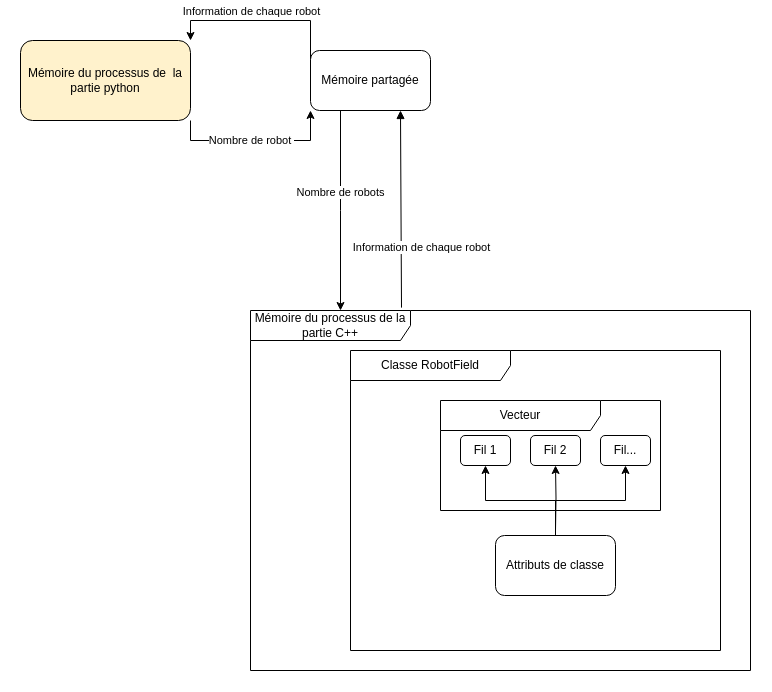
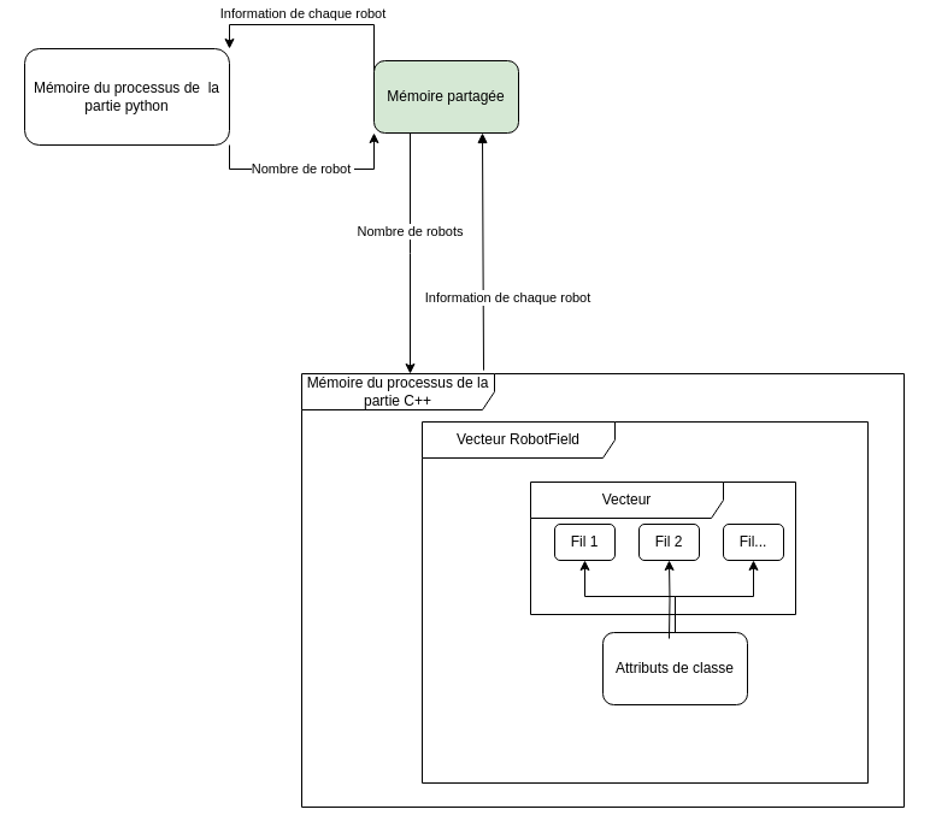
  <mxCell id="0" />
  <mxCell id="1" parent="0" />
  <mxCell id="2" value="Mémoire du processus de la partie C++" style="shape=umlFrame;whiteSpace=wrap;html=1;pointerEvents=0;recursiveResize=0;container=1;collapsible=0;width=160;" vertex="1" parent="1"><mxGeometry x="250" y="310" width="500" height="360" as="geometry" /></mxCell>
  <mxCell id="3" value="Fil 1" style="rounded=1;whiteSpace=wrap;html=1;" vertex="1" parent="2"><mxGeometry x="210" y="125" width="50" height="30" as="geometry" /></mxCell>
  <mxCell id="4" value="Fil 2" style="rounded=1;whiteSpace=wrap;html=1;" vertex="1" parent="2"><mxGeometry x="280" y="125" width="50" height="30" as="geometry" /></mxCell>
  <mxCell id="5" value="Fil..." style="rounded=1;whiteSpace=wrap;html=1;" vertex="1" parent="2"><mxGeometry x="350" y="125" width="50" height="30" as="geometry" /></mxCell>
  <mxCell id="6" value="Vecteur" style="shape=umlFrame;whiteSpace=wrap;html=1;pointerEvents=0;recursiveResize=0;container=1;collapsible=0;width=160;" vertex="1" parent="2"><mxGeometry x="190" y="90" width="220" height="110" as="geometry" /></mxCell>
- <mxCell id="7" value="Classe RobotField" style="shape=umlFrame;whiteSpace=wrap;html=1;pointerEvents=0;recursiveResize=0;container=1;collapsible=0;width=160;" vertex="1" parent="2"><mxGeometry x="100" y="40" width="370" height="300" as="geometry" /></mxCell>
- <mxCell id="8" value="Attributs de classe" style="rounded=1;whiteSpace=wrap;html=1;" vertex="1" parent="7"><mxGeometry x="145" y="185" width="120" height="60" as="geometry" /></mxCell>
+ <mxCell id="7" value="Vecteur RobotField" style="shape=umlFrame;whiteSpace=wrap;html=1;pointerEvents=0;recursiveResize=0;container=1;collapsible=0;width=160;" vertex="1" parent="2"><mxGeometry x="100" y="40" width="370" height="300" as="geometry" /></mxCell>
+ <mxCell id="8" value="Attributs de classe" style="rounded=1;whiteSpace=wrap;html=1;" vertex="1" parent="7"><mxGeometry x="150" y="175" width="120" height="60" as="geometry" /></mxCell>
  <mxCell id="9" value="" style="edgeStyle=orthogonalEdgeStyle;rounded=0;orthogonalLoop=1;jettySize=auto;html=1;entryX=0.5;entryY=1;entryDx=0;entryDy=0;" edge="1" parent="2" source="8" target="3"><mxGeometry relative="1" as="geometry" /></mxCell>
  <mxCell id="10" style="edgeStyle=orthogonalEdgeStyle;rounded=0;orthogonalLoop=1;jettySize=auto;html=1;entryX=0.5;entryY=1;entryDx=0;entryDy=0;" edge="1" parent="2" target="4"><mxGeometry relative="1" as="geometry"><mxPoint x="305" y="220" as="sourcePoint" /></mxGeometry></mxCell>
  <mxCell id="11" style="edgeStyle=orthogonalEdgeStyle;rounded=0;orthogonalLoop=1;jettySize=auto;html=1;exitX=0.5;exitY=0;exitDx=0;exitDy=0;entryX=0.5;entryY=1;entryDx=0;entryDy=0;" edge="1" parent="2" source="8" target="5"><mxGeometry relative="1" as="geometry" /></mxCell>
  <mxCell id="12" style="edgeStyle=orthogonalEdgeStyle;rounded=0;orthogonalLoop=1;jettySize=auto;html=1;exitX=1;exitY=1;exitDx=0;exitDy=0;entryX=0;entryY=1;entryDx=0;entryDy=0;" edge="1" parent="1" source="14" target="17"><mxGeometry relative="1" as="geometry" /></mxCell>
  <mxCell id="13" value="Nombre de robot&amp;nbsp;" style="edgeLabel;html=1;align=center;verticalAlign=middle;resizable=0;points=[];" vertex="1" connectable="0" parent="12"><mxGeometry x="-0.318" y="1" relative="1" as="geometry"><mxPoint x="22" as="offset" /></mxGeometry></mxCell>
- <mxCell id="14" value="Mémoire du processus de&amp;nbsp; la partie python" style="rounded=1;whiteSpace=wrap;html=1;fillColor=#fff2cc;" vertex="1" parent="1"><mxGeometry x="20" y="40" width="170" height="80" as="geometry" /></mxCell>
+ <mxCell id="14" value="Mémoire du processus de&amp;nbsp; la partie python" style="rounded=1;whiteSpace=wrap;html=1;" vertex="1" parent="1"><mxGeometry x="20" y="40" width="170" height="80" as="geometry" /></mxCell>
  <mxCell id="15" style="edgeStyle=orthogonalEdgeStyle;rounded=0;orthogonalLoop=1;jettySize=auto;html=1;exitX=0;exitY=0.25;exitDx=0;exitDy=0;entryX=1;entryY=0;entryDx=0;entryDy=0;" edge="1" parent="1" source="17" target="14"><mxGeometry relative="1" as="geometry"><Array as="points"><mxPoint x="310" y="20" /><mxPoint x="190" y="20" /></Array></mxGeometry></mxCell>
  <mxCell id="16" value="Information de chaque robot" style="edgeLabel;html=1;align=center;verticalAlign=middle;resizable=0;points=[];" vertex="1" connectable="0" parent="15"><mxGeometry x="-0.092" y="2" relative="1" as="geometry"><mxPoint x="-21" y="-12" as="offset" /></mxGeometry></mxCell>
- <mxCell id="17" value="Mémoire partagée" style="rounded=1;whiteSpace=wrap;html=1;" vertex="1" parent="1"><mxGeometry x="310" y="50" width="120" height="60" as="geometry" /></mxCell>
+ <mxCell id="17" value="Mémoire partagée" style="rounded=1;whiteSpace=wrap;html=1;fillColor=#d5e8d4;" vertex="1" parent="1"><mxGeometry x="310" y="50" width="120" height="60" as="geometry" /></mxCell>
  <mxCell id="18" style="edgeStyle=orthogonalEdgeStyle;rounded=0;orthogonalLoop=1;jettySize=auto;html=1;exitX=0.25;exitY=1;exitDx=0;exitDy=0;" edge="1" parent="1" source="17"><mxGeometry relative="1" as="geometry"><mxPoint x="340" y="310" as="targetPoint" /></mxGeometry></mxCell>
  <mxCell id="19" value="Nombre de robots" style="edgeLabel;html=1;align=center;verticalAlign=middle;resizable=0;points=[];" vertex="1" connectable="0" parent="18"><mxGeometry x="-0.195" y="-1" relative="1" as="geometry"><mxPoint as="offset" /></mxGeometry></mxCell>
  <mxCell id="20" value="" style="html=1;verticalAlign=bottom;labelBackgroundColor=none;endArrow=block;endFill=1;rounded=0;entryX=0.75;entryY=1;entryDx=0;entryDy=0;exitX=0.302;exitY=-0.008;exitDx=0;exitDy=0;exitPerimeter=0;" edge="1" parent="1" source="2" target="17"><mxGeometry width="160" relative="1" as="geometry"><mxPoint x="400" y="230" as="sourcePoint" /><mxPoint x="580" y="180" as="targetPoint" /></mxGeometry></mxCell>
  <mxCell id="21" value="Information de chaque robot" style="edgeLabel;html=1;align=center;verticalAlign=middle;resizable=0;points=[];" vertex="1" connectable="0" parent="20"><mxGeometry x="-0.047" y="-3" relative="1" as="geometry"><mxPoint x="17" y="33" as="offset" /></mxGeometry></mxCell>
